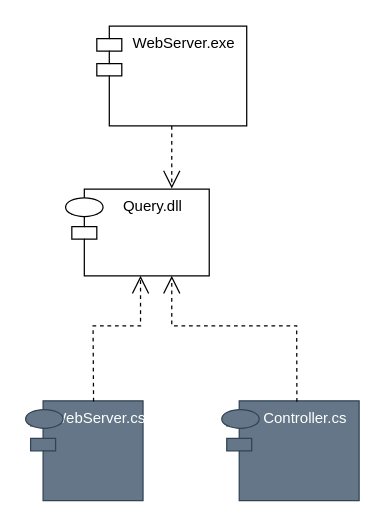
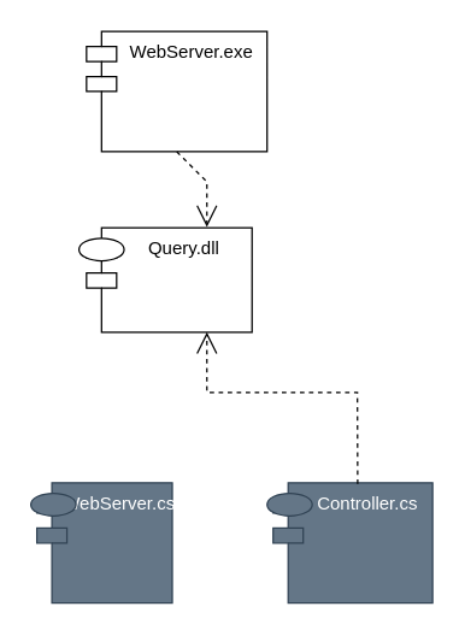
  <mxCell id="0" />
  <mxCell id="1" parent="0" />
- <mxCell id="2" value="WebServer.exe" style="shape=module;align=left;spacingLeft=20;align=center;verticalAlign=top;" vertex="1" parent="1"><mxGeometry x="77" y="20" width="120" height="80" as="geometry" /></mxCell>
+ <mxCell id="2" value="WebServer.exe" style="shape=module;align=left;spacingLeft=20;align=center;verticalAlign=top;" vertex="1" parent="1"><mxGeometry x="57" y="20" width="120" height="80" as="geometry" /></mxCell>
  <mxCell id="3" value="Query.dll" style="shape=module;align=left;spacingLeft=20;align=center;verticalAlign=top;" vertex="1" parent="1"><mxGeometry x="57" y="150.5" width="110" height="69.5" as="geometry" /></mxCell>
  <mxCell id="4" value="" style="ellipse;whiteSpace=wrap;html=1;fontSize=26;" vertex="1" parent="1"><mxGeometry x="52" y="157.5" width="30" height="15" as="geometry" /></mxCell>
  <mxCell id="5" value="WebServer.cs" style="shape=module;align=left;spacingLeft=20;align=center;verticalAlign=top;fillColor=#647687;strokeColor=#314354;fontColor=#ffffff;" vertex="1" parent="1"><mxGeometry x="24" y="320" width="90" height="80" as="geometry" /></mxCell>
  <mxCell id="6" value="" style="ellipse;whiteSpace=wrap;html=1;fontSize=26;fillColor=#647687;fontColor=#ffffff;strokeColor=#314354;" vertex="1" parent="1"><mxGeometry x="20" y="327" width="30" height="15" as="geometry" /></mxCell>
  <mxCell id="7" value="" style="endArrow=open;endSize=12;dashed=1;html=1;rounded=0;exitX=0.5;exitY=1;exitDx=0;exitDy=0;" edge="1" parent="1" source="2"><mxGeometry x="-0.069" y="-12" width="160" relative="1" as="geometry"><mxPoint x="47" y="140" as="sourcePoint" /><mxPoint x="137" y="150" as="targetPoint" /><Array as="points"><mxPoint x="137" y="120" /></Array><mxPoint as="offset" /></mxGeometry></mxCell>
- <mxCell id="8" value="" style="endArrow=open;endSize=12;dashed=1;html=1;rounded=0;exitX=0.56;exitY=0.006;exitDx=0;exitDy=0;exitPerimeter=0;entryX=0.5;entryY=1;entryDx=0;entryDy=0;" edge="1" parent="1" source="5" target="3"><mxGeometry x="-0.069" y="-12" width="160" relative="1" as="geometry"><mxPoint x="122" y="160.5" as="sourcePoint" /><mxPoint x="122" y="80" as="targetPoint" /><mxPoint as="offset" /><Array as="points"><mxPoint x="74" y="260" /><mxPoint x="112" y="260" /><mxPoint x="112" y="230" /></Array></mxGeometry></mxCell>
  <mxCell id="9" value="Controller.cs" style="shape=module;align=left;spacingLeft=20;align=center;verticalAlign=top;fillColor=#647687;strokeColor=#314354;fontColor=#ffffff;" vertex="1" parent="1"><mxGeometry x="181" y="320" width="106" height="80" as="geometry" /></mxCell>
  <mxCell id="10" value="" style="ellipse;whiteSpace=wrap;html=1;fontSize=26;fillColor=#647687;fontColor=#ffffff;strokeColor=#314354;" vertex="1" parent="1"><mxGeometry x="177" y="327" width="30" height="15" as="geometry" /></mxCell>
  <mxCell id="11" value="" style="endArrow=open;endSize=12;dashed=1;html=1;rounded=0;exitX=0.53;exitY=0.01;exitDx=0;exitDy=0;exitPerimeter=0;" edge="1" parent="1" source="9"><mxGeometry x="-0.069" y="-12" width="160" relative="1" as="geometry"><mxPoint x="231" y="270" as="sourcePoint" /><mxPoint x="137" y="220" as="targetPoint" /><mxPoint as="offset" /><Array as="points"><mxPoint x="237" y="260" /><mxPoint x="137" y="260" /></Array></mxGeometry></mxCell>
